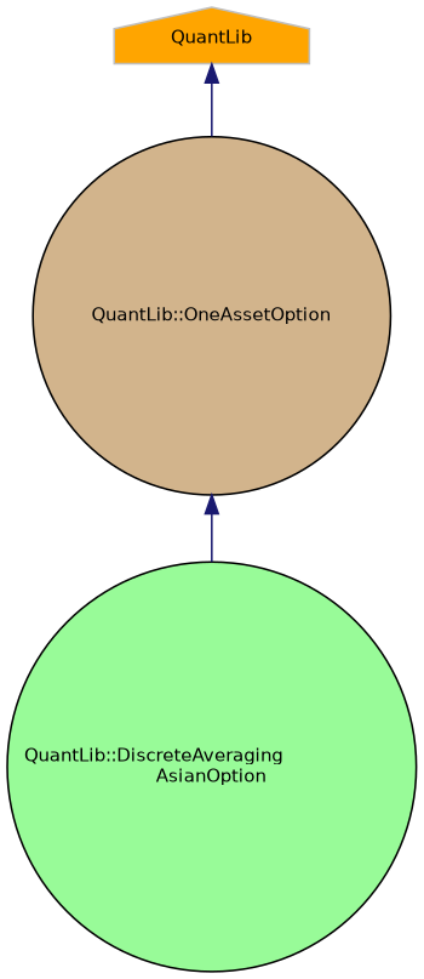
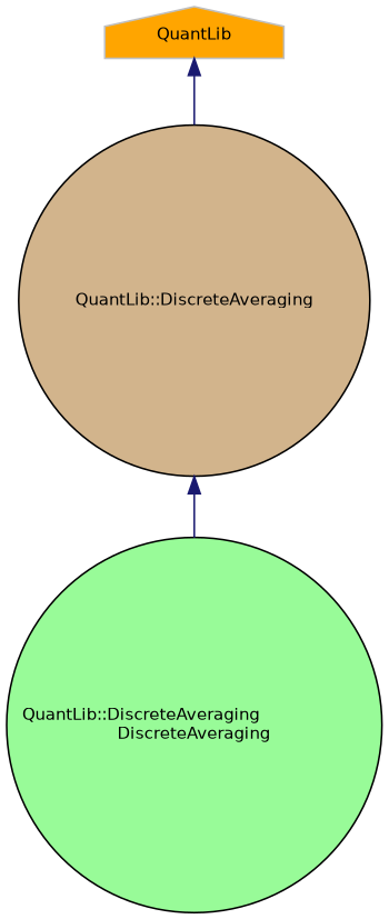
  digraph {
    node [color=black fontname=Helvetica fontsize=10 shape=circle style=filled]
    edge [color=midnightblue dir=back fontname=Helvetica fontsize=10 labelfontname=Helvetica labelfontsize=10 style=solid]
-   n1 [fillcolor=palegreen fontcolor=black height=0.2 label="QuantLib::DiscreteAveraging\lAsianOption" width=0.4]
-   n2 [fillcolor=tan height=0.2 label="QuantLib::OneAssetOption" width=0.4]
+   n1 [fillcolor=palegreen fontcolor=black height=0.2 label="QuantLib::DiscreteAveraging\lDiscreteAveraging" width=0.4]
+   n2 [fillcolor=tan height=0.2 label="QuantLib::DiscreteAveraging" width=0.4]
    n3 [color=grey75 fillcolor=orange height=0.2 label=QuantLib shape=house width=0.4]
    n2 -> n1
    n3 -> n2
  }
